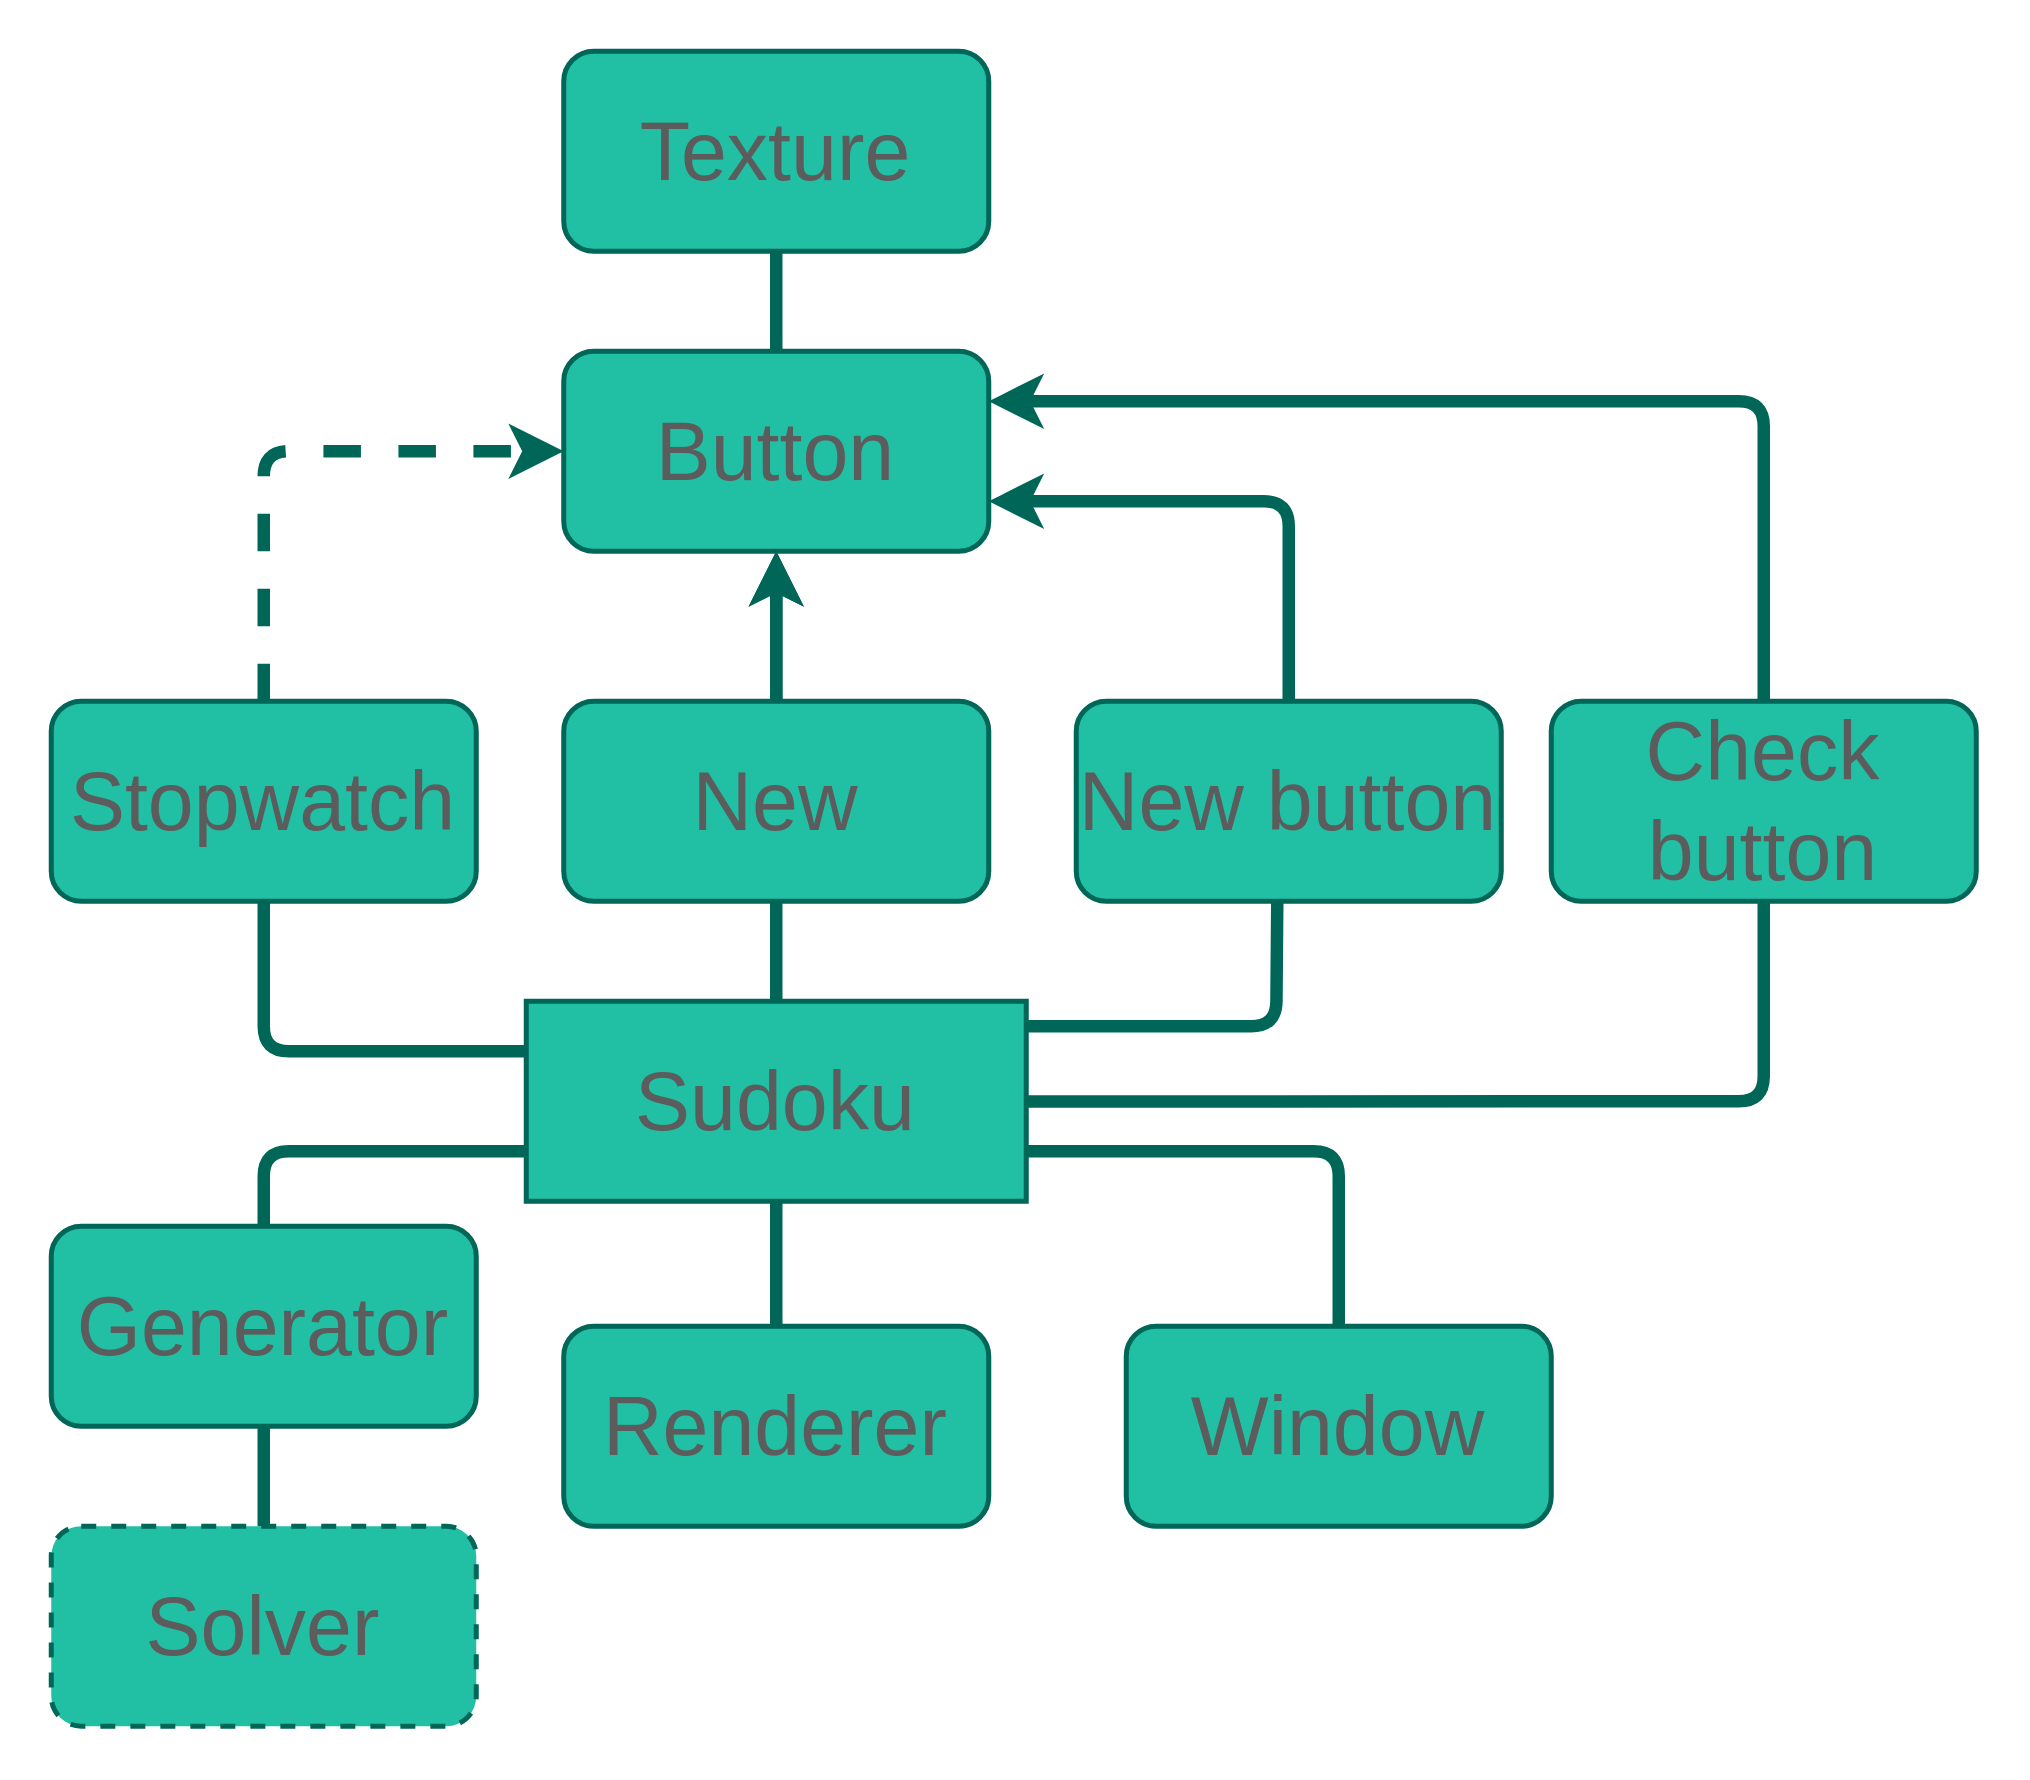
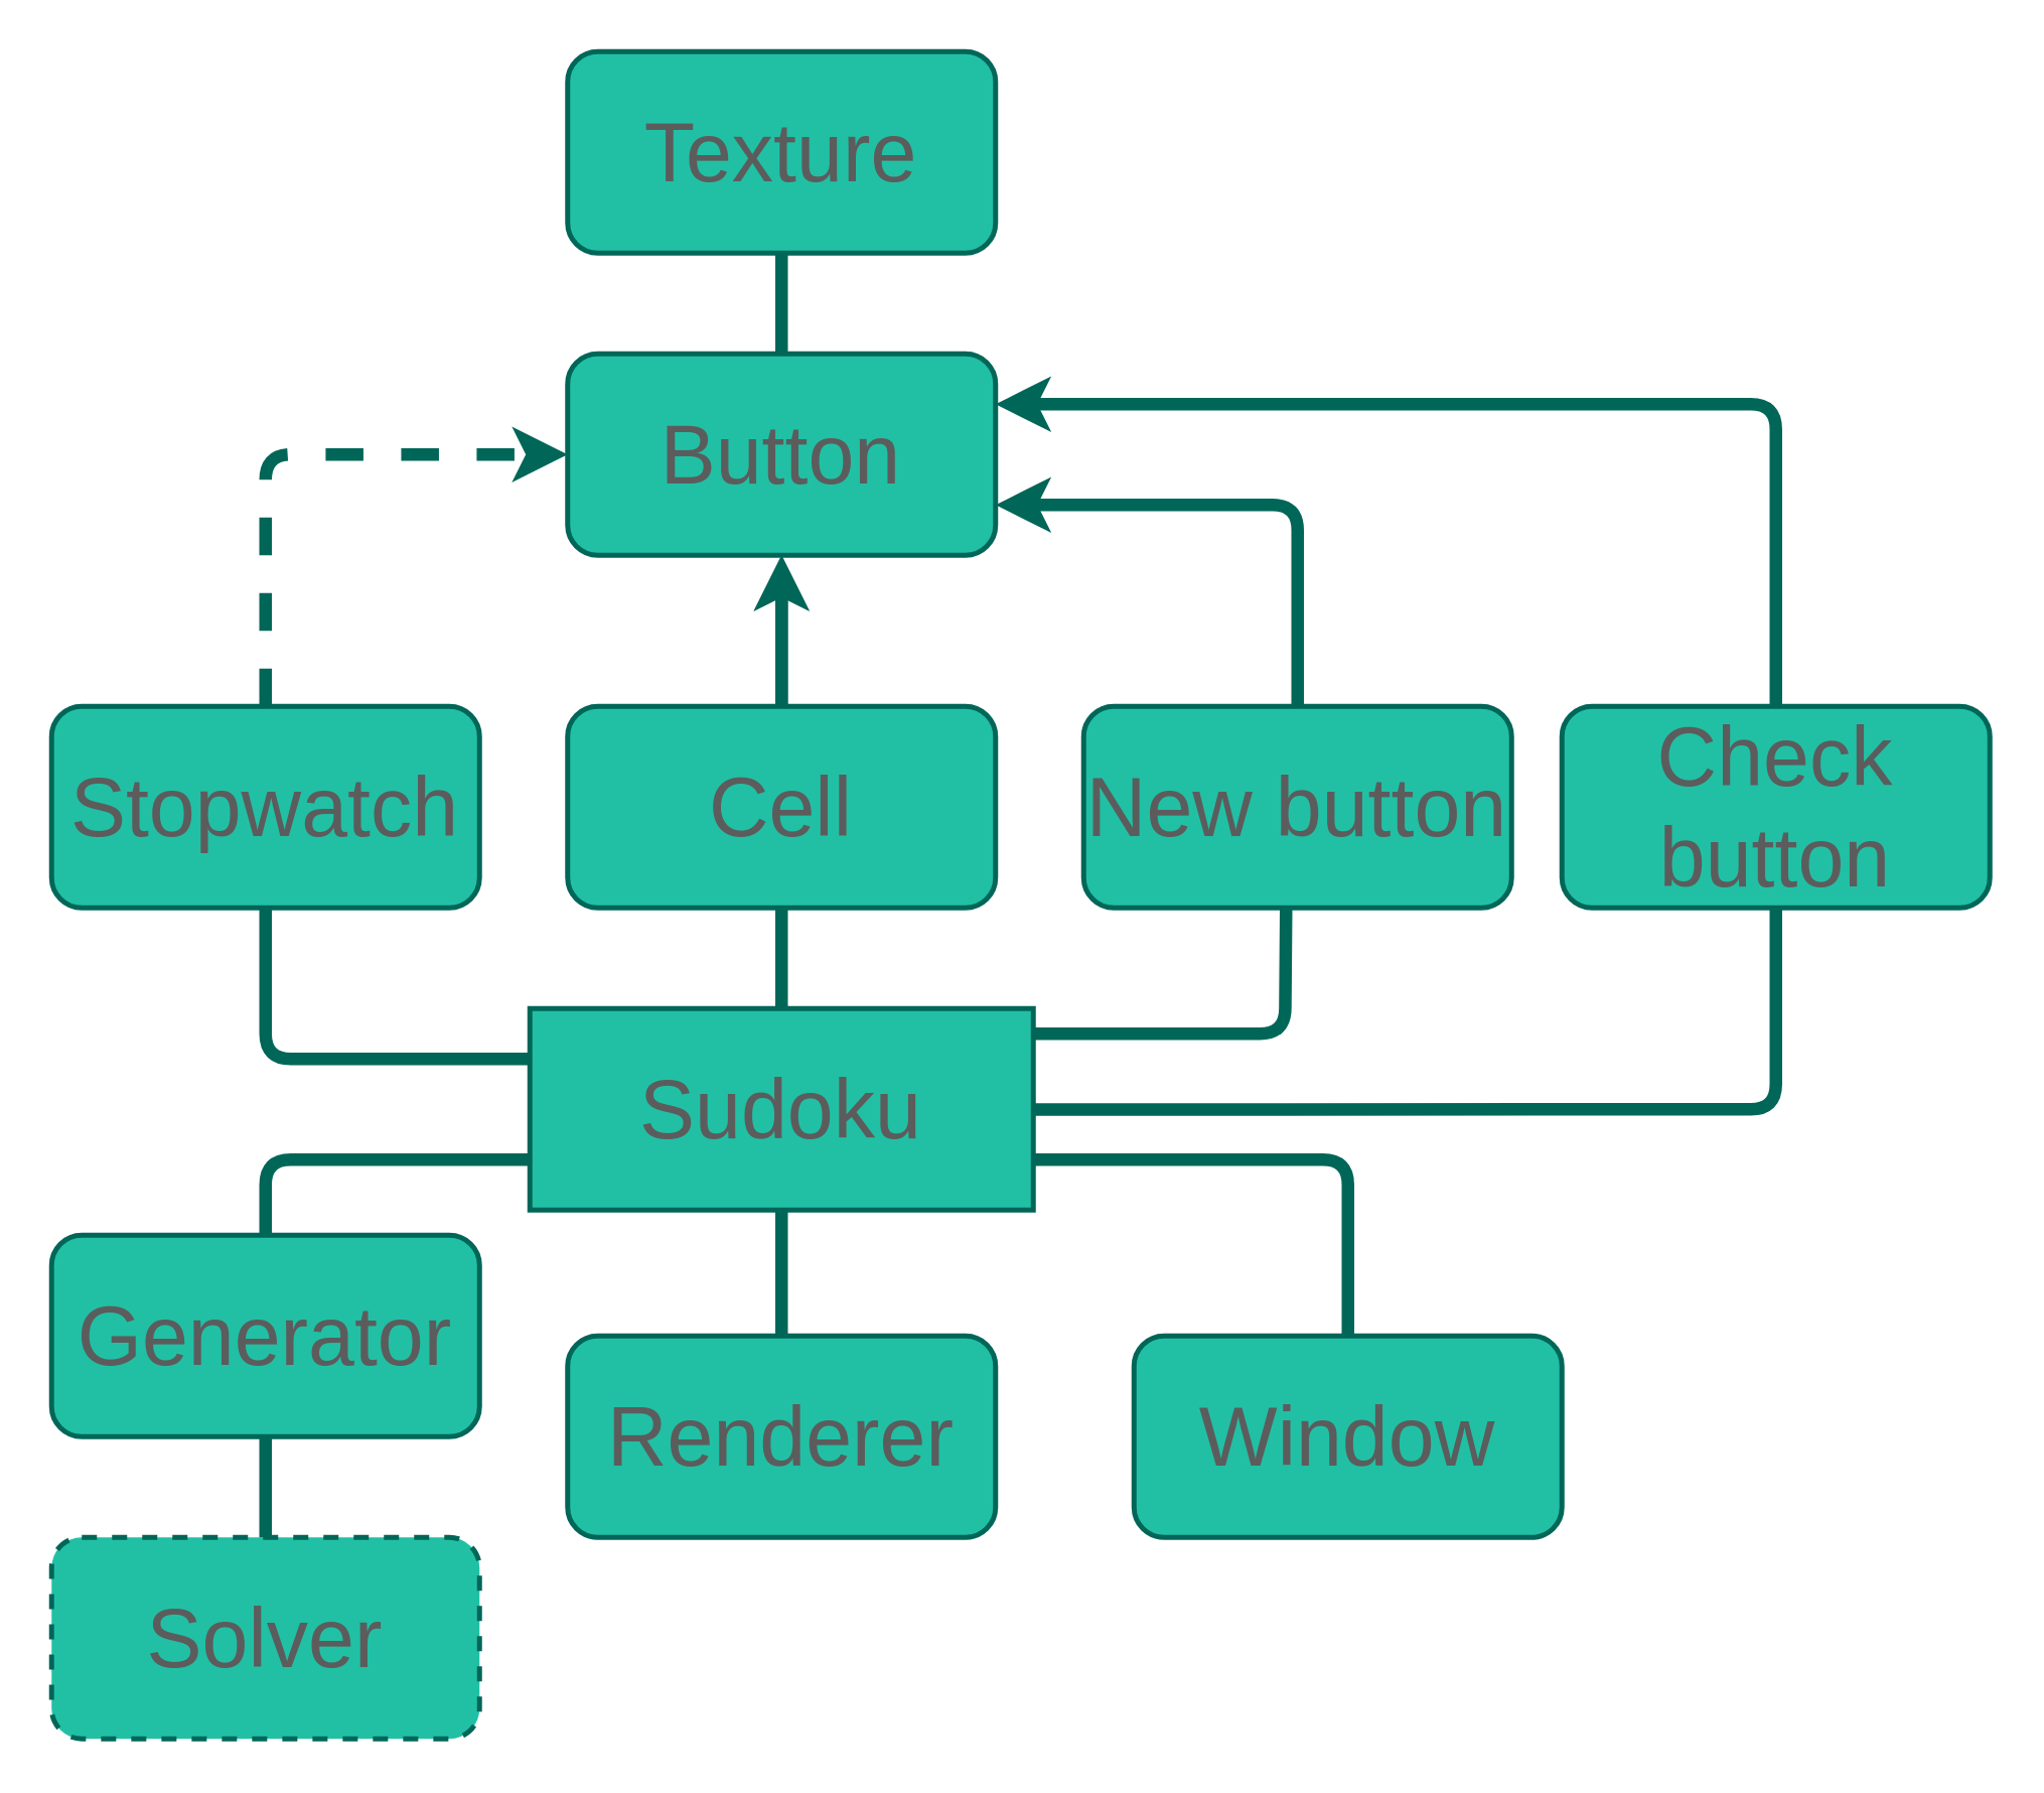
  <mxCell id="0" />
  <mxCell id="1" parent="0" />
  <mxCell id="2" value="Sudoku" style="rounded=0;whiteSpace=wrap;html=1;strokeWidth=2;fontSize=33;fillColor=#21C0A5;strokeColor=#006658;fontColor=#5C5C5C;" parent="1" vertex="1"><mxGeometry x="210" y="400" width="200" height="80" as="geometry" /></mxCell>
  <mxCell id="3" value="Generator" style="rounded=1;whiteSpace=wrap;html=1;strokeWidth=2;fontSize=33;fillColor=#21C0A5;strokeColor=#006658;fontColor=#5C5C5C;" parent="1" vertex="1"><mxGeometry x="20" y="490" width="170" height="80" as="geometry" /></mxCell>
  <mxCell id="4" value="Solver" style="rounded=1;whiteSpace=wrap;html=1;strokeWidth=2;fontSize=33;fillColor=#21C0A5;strokeColor=#006658;fontColor=#5C5C5C;dashed=1;" parent="1" vertex="1"><mxGeometry x="20" y="610" width="170" height="80" as="geometry" /></mxCell>
  <mxCell id="5" value="" style="endArrow=none;html=1;strokeWidth=5;fontSize=33;entryX=0.5;entryY=1;entryDx=0;entryDy=0;exitX=0.5;exitY=0;exitDx=0;exitDy=0;strokeColor=#006658;fontColor=#5C5C5C;" parent="1" source="4" target="3" edge="1"><mxGeometry width="50" height="50" relative="1" as="geometry"><mxPoint x="75" y="580" as="sourcePoint" /><mxPoint x="120" y="540" as="targetPoint" /></mxGeometry></mxCell>
  <mxCell id="6" value="" style="endArrow=none;html=1;strokeWidth=5;fontSize=33;exitX=0;exitY=0.5;exitDx=0;exitDy=0;strokeColor=#006658;fontColor=#5C5C5C;entryX=0.5;entryY=0;entryDx=0;entryDy=0;" parent="1" target="3" edge="1"><mxGeometry width="50" height="50" relative="1" as="geometry"><mxPoint x="210" y="460" as="sourcePoint" /><mxPoint x="90" y="460" as="targetPoint" /><Array as="points"><mxPoint x="105" y="460" /></Array></mxGeometry></mxCell>
  <mxCell id="7" style="edgeStyle=orthogonalEdgeStyle;curved=0;rounded=1;sketch=0;orthogonalLoop=1;jettySize=auto;html=1;exitX=0.5;exitY=0;exitDx=0;exitDy=0;entryX=0.5;entryY=1;entryDx=0;entryDy=0;strokeColor=#006658;fillColor=#21C0A5;fontColor=#5C5C5C;strokeWidth=5;" parent="1" source="9" target="10" edge="1"><mxGeometry relative="1" as="geometry" /></mxCell>
  <mxCell id="8" value="" style="edgeStyle=orthogonalEdgeStyle;curved=0;rounded=1;sketch=0;orthogonalLoop=1;jettySize=auto;html=1;strokeColor=#006658;strokeWidth=5;fillColor=#21C0A5;fontColor=#5C5C5C;" parent="1" source="9" target="10" edge="1"><mxGeometry relative="1" as="geometry" /></mxCell>
- <mxCell id="9" value="New" style="rounded=1;whiteSpace=wrap;html=1;strokeWidth=2;fontSize=33;fillColor=#21C0A5;strokeColor=#006658;fontColor=#5C5C5C;" parent="1" vertex="1"><mxGeometry x="225" y="280" width="170" height="80" as="geometry" /></mxCell>
+ <mxCell id="9" value="Cell" style="rounded=1;whiteSpace=wrap;html=1;strokeWidth=2;fontSize=33;fillColor=#21C0A5;strokeColor=#006658;fontColor=#5C5C5C;" parent="1" vertex="1"><mxGeometry x="225" y="280" width="170" height="80" as="geometry" /></mxCell>
  <mxCell id="10" value="Button" style="rounded=1;whiteSpace=wrap;html=1;strokeWidth=2;fontSize=33;fillColor=#21C0A5;strokeColor=#006658;fontColor=#5C5C5C;" parent="1" vertex="1"><mxGeometry x="225" y="140" width="170" height="80" as="geometry" /></mxCell>
  <mxCell id="11" value="" style="endArrow=none;html=1;strokeWidth=5;fontSize=33;entryX=0.5;entryY=1;entryDx=0;entryDy=0;exitX=0.5;exitY=0;exitDx=0;exitDy=0;strokeColor=#006658;fontColor=#5C5C5C;" parent="1" edge="1"><mxGeometry width="50" height="50" relative="1" as="geometry"><mxPoint x="310" y="400" as="sourcePoint" /><mxPoint x="310" y="360" as="targetPoint" /></mxGeometry></mxCell>
  <mxCell id="12" value="Renderer" style="rounded=1;whiteSpace=wrap;html=1;strokeWidth=2;fontSize=33;fillColor=#21C0A5;strokeColor=#006658;fontColor=#5C5C5C;" parent="1" vertex="1"><mxGeometry x="225" y="530" width="170" height="80" as="geometry" /></mxCell>
  <mxCell id="13" value="Window" style="rounded=1;whiteSpace=wrap;html=1;strokeWidth=2;fontSize=33;fillColor=#21C0A5;strokeColor=#006658;fontColor=#5C5C5C;" parent="1" vertex="1"><mxGeometry x="450" y="530" width="170" height="80" as="geometry" /></mxCell>
  <mxCell id="14" value="" style="endArrow=none;html=1;strokeColor=#006658;strokeWidth=5;fillColor=#21C0A5;fontColor=#5C5C5C;exitX=0.5;exitY=0;exitDx=0;exitDy=0;" parent="1" source="12" edge="1"><mxGeometry width="50" height="50" relative="1" as="geometry"><mxPoint x="260" y="530" as="sourcePoint" /><mxPoint x="310" y="480" as="targetPoint" /></mxGeometry></mxCell>
  <mxCell id="15" value="" style="endArrow=none;html=1;strokeColor=#006658;strokeWidth=5;fillColor=#21C0A5;fontColor=#5C5C5C;entryX=0.5;entryY=0;entryDx=0;entryDy=0;exitX=1;exitY=0.75;exitDx=0;exitDy=0;" parent="1" source="2" target="13" edge="1"><mxGeometry width="50" height="50" relative="1" as="geometry"><mxPoint x="410" y="440" as="sourcePoint" /><mxPoint x="530" y="510" as="targetPoint" /><Array as="points"><mxPoint x="535" y="460" /></Array></mxGeometry></mxCell>
  <mxCell id="16" value="Texture" style="rounded=1;whiteSpace=wrap;html=1;strokeWidth=2;fontSize=33;fillColor=#21C0A5;strokeColor=#006658;fontColor=#5C5C5C;" parent="1" vertex="1"><mxGeometry x="225" y="20" width="170" height="80" as="geometry" /></mxCell>
  <mxCell id="17" value="" style="endArrow=none;html=1;strokeColor=#006658;strokeWidth=5;fillColor=#21C0A5;fontColor=#5C5C5C;entryX=0.5;entryY=1;entryDx=0;entryDy=0;exitX=0.5;exitY=0;exitDx=0;exitDy=0;" parent="1" source="10" target="16" edge="1"><mxGeometry width="50" height="50" relative="1" as="geometry"><mxPoint x="305" y="140" as="sourcePoint" /><mxPoint x="355" y="90" as="targetPoint" /></mxGeometry></mxCell>
  <mxCell id="18" value="" style="endArrow=none;html=1;strokeWidth=5;fontSize=33;exitX=0;exitY=0.5;exitDx=0;exitDy=0;strokeColor=#006658;fontColor=#5C5C5C;entryX=0.5;entryY=1;entryDx=0;entryDy=0;" parent="1" target="20" edge="1"><mxGeometry width="50" height="50" relative="1" as="geometry"><mxPoint x="210" y="420" as="sourcePoint" /><mxPoint x="70" y="420" as="targetPoint" /><Array as="points"><mxPoint x="105" y="420" /></Array></mxGeometry></mxCell>
  <mxCell id="19" style="edgeStyle=none;rounded=1;sketch=0;orthogonalLoop=1;jettySize=auto;html=1;exitX=0.5;exitY=0;exitDx=0;exitDy=0;entryX=0;entryY=0.5;entryDx=0;entryDy=0;strokeColor=#006658;strokeWidth=5;fillColor=#21C0A5;fontColor=#5C5C5C;dashed=1;" parent="1" source="20" target="10" edge="1"><mxGeometry relative="1" as="geometry"><Array as="points"><mxPoint x="105" y="180" /></Array></mxGeometry></mxCell>
  <mxCell id="20" value="Stopwatch" style="rounded=1;whiteSpace=wrap;html=1;strokeWidth=2;fontSize=33;fillColor=#21C0A5;strokeColor=#006658;fontColor=#5C5C5C;" parent="1" vertex="1"><mxGeometry x="20" y="280" width="170" height="80" as="geometry" /></mxCell>
  <mxCell id="21" style="edgeStyle=none;rounded=1;sketch=0;orthogonalLoop=1;jettySize=auto;html=1;exitX=0.5;exitY=0;exitDx=0;exitDy=0;entryX=1;entryY=0.75;entryDx=0;entryDy=0;strokeColor=#006658;strokeWidth=5;fillColor=#21C0A5;fontColor=#5C5C5C;" parent="1" source="22" target="10" edge="1"><mxGeometry relative="1" as="geometry"><Array as="points"><mxPoint x="515" y="200" /></Array></mxGeometry></mxCell>
  <mxCell id="22" value="New button" style="rounded=1;whiteSpace=wrap;html=1;strokeWidth=2;fontSize=33;fillColor=#21C0A5;strokeColor=#006658;fontColor=#5C5C5C;" parent="1" vertex="1"><mxGeometry x="430" y="280" width="170" height="80" as="geometry" /></mxCell>
  <mxCell id="23" style="edgeStyle=none;rounded=1;sketch=0;orthogonalLoop=1;jettySize=auto;html=1;exitX=0.5;exitY=0;exitDx=0;exitDy=0;entryX=1;entryY=0.25;entryDx=0;entryDy=0;strokeColor=#006658;strokeWidth=5;fillColor=#21C0A5;fontColor=#5C5C5C;" parent="1" source="24" target="10" edge="1"><mxGeometry relative="1" as="geometry"><Array as="points"><mxPoint x="705" y="160" /></Array></mxGeometry></mxCell>
  <mxCell id="24" value="Check button" style="rounded=1;whiteSpace=wrap;html=1;strokeWidth=2;fontSize=33;fillColor=#21C0A5;strokeColor=#006658;fontColor=#5C5C5C;" parent="1" vertex="1"><mxGeometry x="620" y="280" width="170" height="80" as="geometry" /></mxCell>
  <mxCell id="25" value="" style="endArrow=none;html=1;strokeWidth=5;fontSize=33;entryX=0.473;entryY=0.999;entryDx=0;entryDy=0;strokeColor=#006658;fontColor=#5C5C5C;entryPerimeter=0;" parent="1" target="22" edge="1"><mxGeometry width="50" height="50" relative="1" as="geometry"><mxPoint x="410" y="410" as="sourcePoint" /><mxPoint x="410" y="390" as="targetPoint" /><Array as="points"><mxPoint x="510" y="410" /></Array></mxGeometry></mxCell>
  <mxCell id="26" value="" style="endArrow=none;html=1;strokeWidth=5;fontSize=33;entryX=0.5;entryY=1;entryDx=0;entryDy=0;strokeColor=#006658;fontColor=#5C5C5C;" parent="1" target="24" edge="1"><mxGeometry width="50" height="50" relative="1" as="geometry"><mxPoint x="410" y="440.08" as="sourcePoint" /><mxPoint x="510.41" y="390" as="targetPoint" /><Array as="points"><mxPoint x="705" y="440" /></Array></mxGeometry></mxCell>
